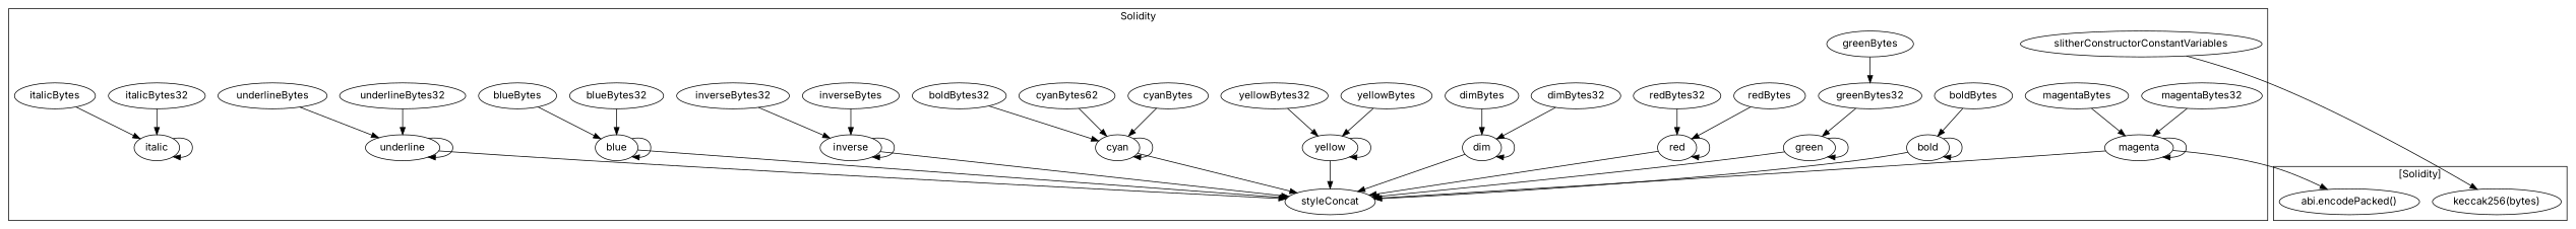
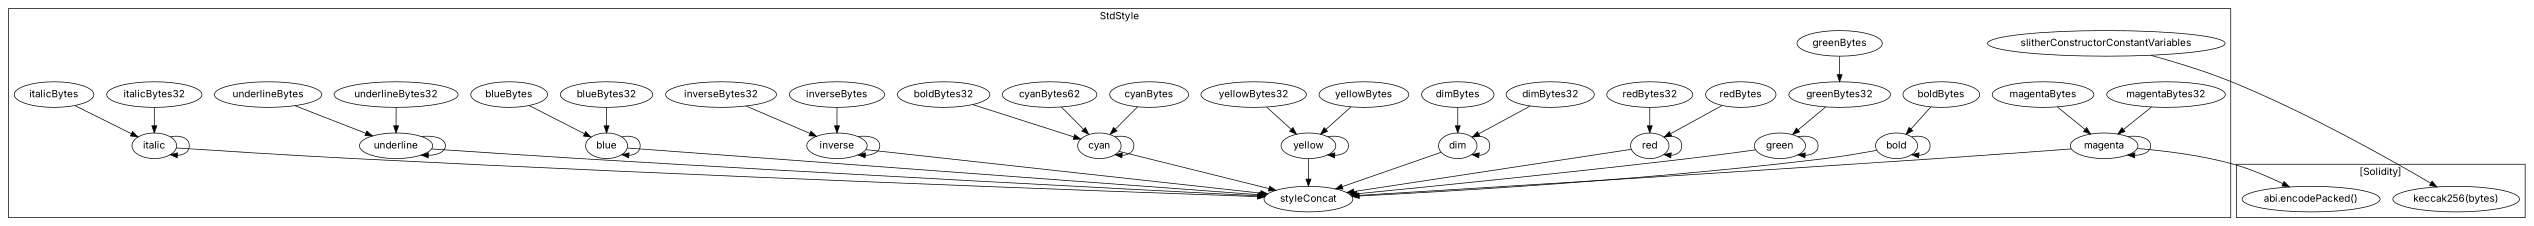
  strict digraph {
    fontname=Inter
    node [fontname=Inter]
    edge [fontname=Inter]
    n1 [label=cyanBytes62]
    n2 [label=cyan]
    n3 [label=boldBytes]
    n4 [label=bold]
    n5 [label=dimBytes]
    n6 [label=dim]
    n7 [label=blue]
    n8 [label=styleConcat]
    n9 [label=greenBytes]
    n10 [label=green]
    n11 [label=magenta]
    n12 [label=blueBytes]
    n13 [label=inverseBytes32]
    n14 [label=inverse]
    n15 [label=magentaBytes]
    n16 [label=redBytes32]
    n17 [label=red]
    n18 [label=yellow]
    n19 [label=slitherConstructorConstantVariables]
    n20 [label=underlineBytes]
    n21 [label=underline]
    n22 [label=redBytes]
    n23 [label=boldBytes32]
    n24 [label=italicBytes]
    n25 [label=italic]
    n26 [label=magentaBytes32]
    n27 [label=yellowBytes32]
    n28 [label=cyanBytes]
    n29 [label=dimBytes32]
    n30 [label=underlineBytes32]
    n31 [label=italicBytes32]
    n32 [label=yellowBytes]
    n33 [label=inverseBytes]
    n34 [label=greenBytes32]
    n35 [label=blueBytes32]
    "keccak256(bytes)"
    "abi.encodePacked()"
    subgraph cluster_1 {
-     label=Solidity
+     label=StdStyle
      n1
      n2
      n3
      n4
      n5
      n6
      n7
      n8
      n9
      n10
      n11
      n12
      n13
      n14
      n15
      n16
      n17
      n18
      n19
      n20
      n21
      n22
      n23
      n24
      n25
      n26
      n27
      n28
      n29
      n30
      n31
      n32
      n33
      n34
      n35
    }
    subgraph cluster_2 {
      label="[Solidity]"
      "keccak256(bytes)"
      "abi.encodePacked()"
    }
    n1 -> n2
    n2 -> n2
    n2 -> n8
    n3 -> n4
    n4 -> n4
    n4 -> n8
    n5 -> n6
    n6 -> n6
    n6 -> n8
    n7 -> n7
    n7 -> n8
    n9 -> n34
    n10 -> n8
    n10 -> n10
    n11 -> n8
    n11 -> n11
    n11 -> "abi.encodePacked()"
    n12 -> n7
    n13 -> n14
    n14 -> n8
    n14 -> n14
    n15 -> n11
    n16 -> n17
    n17 -> n8
    n17 -> n17
    n18 -> n8
    n18 -> n18
    n19 -> "keccak256(bytes)"
    n20 -> n21
    n21 -> n8
    n21 -> n21
    n22 -> n17
    n23 -> n2
    n24 -> n25
+   n25 -> n8
    n25 -> n25
    n26 -> n11
    n27 -> n18
    n28 -> n2
    n29 -> n6
    n30 -> n21
    n31 -> n25
    n32 -> n18
    n33 -> n14
    n34 -> n10
    n35 -> n7
  }
